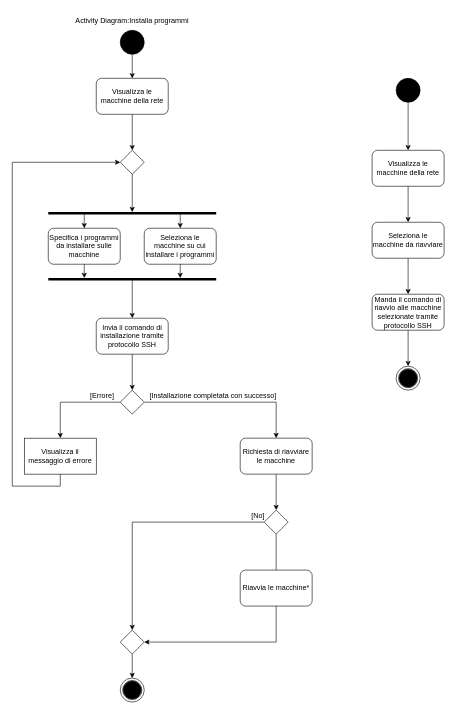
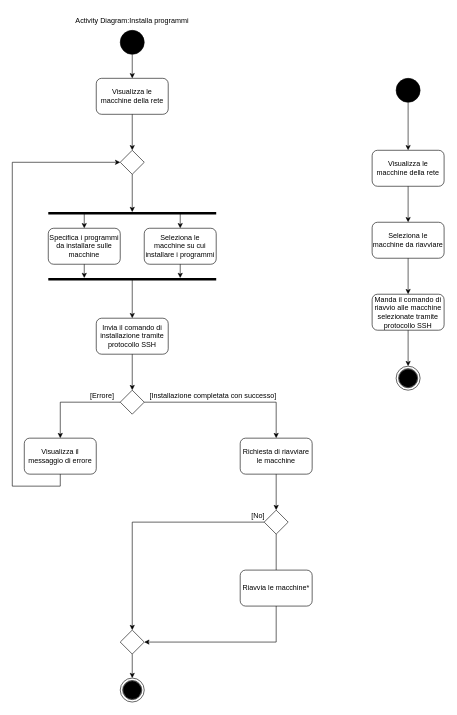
  <mxCell id="0" />
  <mxCell id="1" parent="0" />
  <mxCell id="2" value="" style="ellipse;whiteSpace=wrap;html=1;aspect=fixed;fillColor=#000000;" parent="1" vertex="1"><mxGeometry x="200" y="50" width="40" height="40" as="geometry" /></mxCell>
  <mxCell id="3" value="" style="endArrow=classic;html=1;rounded=0;exitX=0.5;exitY=1;exitDx=0;exitDy=0;entryX=0.5;entryY=0;entryDx=0;entryDy=0;" parent="1" source="2" target="4" edge="1"><mxGeometry width="50" height="50" relative="1" as="geometry"><mxPoint x="110" y="290" as="sourcePoint" /><mxPoint x="220" y="140" as="targetPoint" /></mxGeometry></mxCell>
  <mxCell id="4" value="Visualizza le macchine della rete" style="rounded=1;whiteSpace=wrap;html=1;" parent="1" vertex="1"><mxGeometry x="160" y="130" width="120" height="60" as="geometry" /></mxCell>
  <mxCell id="5" value="" style="endArrow=classic;html=1;rounded=0;exitX=0.5;exitY=1;exitDx=0;exitDy=0;" parent="1" source="4" target="16" edge="1"><mxGeometry width="50" height="50" relative="1" as="geometry"><mxPoint x="160" y="310" as="sourcePoint" /><mxPoint x="280" y="260" as="targetPoint" /></mxGeometry></mxCell>
  <mxCell id="6" value="" style="line;strokeWidth=4;html=1;perimeter=backbonePerimeter;points=[];outlineConnect=0;" parent="1" vertex="1"><mxGeometry x="80" y="350" width="280" height="10" as="geometry" /></mxCell>
  <mxCell id="7" value="Specifica i programmi da installare sulle macchine" style="rounded=1;whiteSpace=wrap;html=1;" parent="1" vertex="1"><mxGeometry x="80" y="380" width="120" height="60" as="geometry" /></mxCell>
  <mxCell id="8" value="Seleziona le macchine su cui installare i programmi" style="rounded=1;whiteSpace=wrap;html=1;" parent="1" vertex="1"><mxGeometry x="240" y="380" width="120" height="60" as="geometry" /></mxCell>
  <mxCell id="9" value="" style="endArrow=classic;html=1;rounded=0;entryX=0.5;entryY=0;entryDx=0;entryDy=0;" parent="1" source="6" target="7" edge="1"><mxGeometry width="50" height="50" relative="1" as="geometry"><mxPoint x="234" y="400" as="sourcePoint" /><mxPoint x="284" y="350" as="targetPoint" /></mxGeometry></mxCell>
  <mxCell id="10" value="" style="endArrow=classic;html=1;rounded=0;entryX=0.5;entryY=0;entryDx=0;entryDy=0;" parent="1" source="6" target="8" edge="1"><mxGeometry width="50" height="50" relative="1" as="geometry"><mxPoint x="164" y="366" as="sourcePoint" /><mxPoint x="164" y="400" as="targetPoint" /></mxGeometry></mxCell>
  <mxCell id="11" value="" style="line;strokeWidth=4;html=1;perimeter=backbonePerimeter;points=[];outlineConnect=0;" parent="1" vertex="1"><mxGeometry x="80" y="460" width="280" height="10" as="geometry" /></mxCell>
  <mxCell id="12" value="" style="endArrow=classic;html=1;rounded=0;exitX=0.5;exitY=1;exitDx=0;exitDy=0;" parent="1" source="7" target="11" edge="1"><mxGeometry width="50" height="50" relative="1" as="geometry"><mxPoint x="234" y="510" as="sourcePoint" /><mxPoint x="284" y="460" as="targetPoint" /></mxGeometry></mxCell>
  <mxCell id="13" value="" style="endArrow=classic;html=1;rounded=0;exitX=0.5;exitY=1;exitDx=0;exitDy=0;" parent="1" source="8" target="11" edge="1"><mxGeometry width="50" height="50" relative="1" as="geometry"><mxPoint x="164" y="460" as="sourcePoint" /><mxPoint x="164" y="503" as="targetPoint" /></mxGeometry></mxCell>
  <mxCell id="14" value="Invia il comando di installazione tramite protocollo SSH" style="rounded=1;whiteSpace=wrap;html=1;" parent="1" vertex="1"><mxGeometry x="160" y="530" width="120" height="60" as="geometry" /></mxCell>
  <mxCell id="15" value="" style="endArrow=classic;html=1;rounded=0;" parent="1" source="11" target="14" edge="1"><mxGeometry width="50" height="50" relative="1" as="geometry"><mxPoint x="234" y="550" as="sourcePoint" /><mxPoint x="324" y="680" as="targetPoint" /></mxGeometry></mxCell>
  <mxCell id="16" value="" style="rhombus;whiteSpace=wrap;html=1;" parent="1" vertex="1"><mxGeometry x="200" y="250" width="40" height="40" as="geometry" /></mxCell>
  <mxCell id="17" value="" style="endArrow=classic;html=1;rounded=0;exitX=0.5;exitY=1;exitDx=0;exitDy=0;" parent="1" source="16" target="6" edge="1"><mxGeometry width="50" height="50" relative="1" as="geometry"><mxPoint x="50" y="330" as="sourcePoint" /><mxPoint x="100" y="280" as="targetPoint" /></mxGeometry></mxCell>
  <mxCell id="18" value="" style="endArrow=classic;html=1;rounded=0;exitX=0.5;exitY=1;exitDx=0;exitDy=0;entryX=0.5;entryY=0;entryDx=0;entryDy=0;" parent="1" source="14" target="19" edge="1"><mxGeometry width="50" height="50" relative="1" as="geometry"><mxPoint x="240" y="800" as="sourcePoint" /><mxPoint x="234" y="710" as="targetPoint" /></mxGeometry></mxCell>
  <mxCell id="19" value="" style="rhombus;whiteSpace=wrap;html=1;" parent="1" vertex="1"><mxGeometry x="200" y="650" width="40" height="40" as="geometry" /></mxCell>
  <mxCell id="20" value="" style="endArrow=classic;html=1;rounded=0;exitX=1;exitY=0.5;exitDx=0;exitDy=0;entryX=0.5;entryY=0;entryDx=0;entryDy=0;" parent="1" source="19" target="23" edge="1"><mxGeometry width="50" height="50" relative="1" as="geometry"><mxPoint x="350" y="750" as="sourcePoint" /><mxPoint x="460" y="670" as="targetPoint" /><Array as="points"><mxPoint x="460" y="670" /></Array></mxGeometry></mxCell>
  <mxCell id="21" value="" style="endArrow=classic;html=1;rounded=0;exitX=0;exitY=0.5;exitDx=0;exitDy=0;entryX=0.5;entryY=0;entryDx=0;entryDy=0;" parent="1" source="19" target="27" edge="1"><mxGeometry width="50" height="50" relative="1" as="geometry"><mxPoint x="100" y="740" as="sourcePoint" /><mxPoint x="120" y="670" as="targetPoint" /><Array as="points"><mxPoint x="100" y="670" /></Array></mxGeometry></mxCell>
  <mxCell id="22" value="[Installazione completata con successo]" style="text;html=1;strokeColor=none;fillColor=none;align=center;verticalAlign=middle;whiteSpace=wrap;rounded=0;" parent="1" vertex="1"><mxGeometry x="240" y="650" width="230" height="20" as="geometry" /></mxCell>
  <mxCell id="23" value="Richiesta di riavviare le macchine" style="rounded=1;whiteSpace=wrap;html=1;" parent="1" vertex="1"><mxGeometry x="400" y="730" width="120" height="60" as="geometry" /></mxCell>
  <mxCell id="24" value="" style="endArrow=classic;html=1;rounded=0;exitX=0.5;exitY=1;exitDx=0;exitDy=0;entryX=0.5;entryY=0;entryDx=0;entryDy=0;" parent="1" source="23" target="25" edge="1"><mxGeometry width="50" height="50" relative="1" as="geometry"><mxPoint x="290" y="870" as="sourcePoint" /><mxPoint x="340" y="820" as="targetPoint" /></mxGeometry></mxCell>
  <mxCell id="25" value="" style="rhombus;whiteSpace=wrap;html=1;" parent="1" vertex="1"><mxGeometry x="440" y="850" width="40" height="40" as="geometry" /></mxCell>
  <mxCell id="26" value="" style="endArrow=classic;html=1;rounded=0;exitX=0.5;exitY=1;exitDx=0;exitDy=0;" parent="1" source="25" edge="1"><mxGeometry width="50" height="50" relative="1" as="geometry"><mxPoint x="450" y="980" as="sourcePoint" /><mxPoint x="460" y="970" as="targetPoint" /></mxGeometry></mxCell>
- <mxCell id="27" value="Visualizza il messaggio di errore" style="whiteSpace=wrap;html=1;rounded=0;" parent="1" vertex="1"><mxGeometry x="40" y="730" width="120" height="60" as="geometry" /></mxCell>
+ <mxCell id="27" value="Visualizza il messaggio di errore" style="rounded=1;whiteSpace=wrap;html=1;" parent="1" vertex="1"><mxGeometry x="40" y="730" width="120" height="60" as="geometry" /></mxCell>
  <mxCell id="28" value="[Errore]" style="text;html=1;strokeColor=none;fillColor=none;align=center;verticalAlign=middle;whiteSpace=wrap;rounded=0;" parent="1" vertex="1"><mxGeometry x="140" y="650" width="60" height="20" as="geometry" /></mxCell>
  <mxCell id="29" value="" style="endArrow=classic;html=1;rounded=0;exitX=0.5;exitY=1;exitDx=0;exitDy=0;entryX=0;entryY=0.5;entryDx=0;entryDy=0;" parent="1" source="27" target="16" edge="1"><mxGeometry width="50" height="50" relative="1" as="geometry"><mxPoint x="120" y="950" as="sourcePoint" /><mxPoint x="0" y="280" as="targetPoint" /><Array as="points"><mxPoint x="100" y="810" /><mxPoint x="20" y="810" /><mxPoint x="20" y="270" /></Array></mxGeometry></mxCell>
  <mxCell id="30" value="" style="endArrow=classic;html=1;rounded=0;exitX=0;exitY=0.5;exitDx=0;exitDy=0;entryX=0.5;entryY=0;entryDx=0;entryDy=0;" parent="1" source="25" target="33" edge="1"><mxGeometry width="50" height="50" relative="1" as="geometry"><mxPoint x="320" y="860" as="sourcePoint" /><mxPoint x="222" y="1047" as="targetPoint" /><Array as="points"><mxPoint x="220" y="870" /></Array></mxGeometry></mxCell>
  <mxCell id="31" value="Riavvia le macchine*" style="rounded=1;whiteSpace=wrap;html=1;" parent="1" vertex="1"><mxGeometry x="400" y="950" width="120" height="60" as="geometry" /></mxCell>
  <mxCell id="32" value="[No]" style="text;html=1;strokeColor=none;fillColor=none;align=center;verticalAlign=middle;whiteSpace=wrap;rounded=0;" parent="1" vertex="1"><mxGeometry x="420" y="850" width="20" height="20" as="geometry" /></mxCell>
  <mxCell id="33" value="" style="rhombus;whiteSpace=wrap;html=1;" parent="1" vertex="1"><mxGeometry x="200" y="1050" width="40" height="40" as="geometry" /></mxCell>
  <mxCell id="34" value="" style="endArrow=classic;html=1;rounded=0;exitX=0.5;exitY=1;exitDx=0;exitDy=0;entryX=1;entryY=0.5;entryDx=0;entryDy=0;" parent="1" source="31" target="33" edge="1"><mxGeometry width="50" height="50" relative="1" as="geometry"><mxPoint x="380" y="1110" as="sourcePoint" /><mxPoint x="430" y="1060" as="targetPoint" /><Array as="points"><mxPoint x="460" y="1070" /></Array></mxGeometry></mxCell>
  <mxCell id="35" value="" style="endArrow=classic;html=1;rounded=0;exitX=0.5;exitY=1;exitDx=0;exitDy=0;" parent="1" source="33" edge="1"><mxGeometry width="50" height="50" relative="1" as="geometry"><mxPoint x="290" y="1290" as="sourcePoint" /><mxPoint x="220" y="1130" as="targetPoint" /></mxGeometry></mxCell>
  <mxCell id="36" value="" style="ellipse;shape=doubleEllipse;whiteSpace=wrap;html=1;aspect=fixed;fillStyle=auto;shadow=0;fillColor=default;gradientColor=#FFFFFF;" parent="1" vertex="1"><mxGeometry x="200" y="1130" width="40" height="40" as="geometry" /></mxCell>
  <mxCell id="37" value="" style="ellipse;whiteSpace=wrap;html=1;aspect=fixed;fillColor=#000000;" parent="1" vertex="1"><mxGeometry x="205" y="1135" width="30" height="30" as="geometry" /></mxCell>
  <mxCell id="38" value="" style="ellipse;whiteSpace=wrap;html=1;aspect=fixed;fillColor=#000000;" parent="1" vertex="1"><mxGeometry x="660" y="130" width="40" height="40" as="geometry" /></mxCell>
  <mxCell id="39" value="" style="endArrow=classic;html=1;rounded=0;exitX=0.5;exitY=1;exitDx=0;exitDy=0;entryX=0.5;entryY=0;entryDx=0;entryDy=0;" parent="1" source="38" edge="1"><mxGeometry width="50" height="50" relative="1" as="geometry"><mxPoint x="570" y="400" as="sourcePoint" /><mxPoint x="680" y="250" as="targetPoint" /></mxGeometry></mxCell>
  <mxCell id="40" value="Visualizza le macchine della rete" style="rounded=1;whiteSpace=wrap;html=1;" parent="1" vertex="1"><mxGeometry x="620" y="250" width="120" height="60" as="geometry" /></mxCell>
  <mxCell id="41" value="" style="endArrow=classic;html=1;rounded=0;exitX=0.5;exitY=1;exitDx=0;exitDy=0;entryX=0.5;entryY=0;entryDx=0;entryDy=0;" parent="1" source="40" edge="1"><mxGeometry width="50" height="50" relative="1" as="geometry"><mxPoint x="440" y="350" as="sourcePoint" /><mxPoint x="680" y="370" as="targetPoint" /></mxGeometry></mxCell>
  <mxCell id="42" value="Manda il comando di riavvio alle macchine selezionate tramite protocollo SSH" style="rounded=1;whiteSpace=wrap;html=1;" parent="1" vertex="1"><mxGeometry x="620" y="490" width="120" height="60" as="geometry" /></mxCell>
  <mxCell id="43" value="Seleziona le macchine da riavviare" style="rounded=1;whiteSpace=wrap;html=1;" parent="1" vertex="1"><mxGeometry x="620" y="370" width="120" height="60" as="geometry" /></mxCell>
  <mxCell id="44" value="" style="endArrow=classic;html=1;rounded=0;exitX=0.5;exitY=1;exitDx=0;exitDy=0;entryX=0.5;entryY=0;entryDx=0;entryDy=0;" parent="1" source="43" target="42" edge="1"><mxGeometry width="50" height="50" relative="1" as="geometry"><mxPoint x="490" y="460" as="sourcePoint" /><mxPoint x="540" y="410" as="targetPoint" /></mxGeometry></mxCell>
  <mxCell id="45" value="" style="endArrow=classic;html=1;rounded=0;exitX=0.5;exitY=1;exitDx=0;exitDy=0;entryX=0.5;entryY=0;entryDx=0;entryDy=0;" parent="1" source="42" target="46" edge="1"><mxGeometry width="50" height="50" relative="1" as="geometry"><mxPoint x="710" y="650" as="sourcePoint" /><mxPoint x="680" y="610" as="targetPoint" /></mxGeometry></mxCell>
  <mxCell id="46" value="" style="ellipse;shape=doubleEllipse;whiteSpace=wrap;html=1;aspect=fixed;fillStyle=auto;shadow=0;fillColor=default;gradientColor=#FFFFFF;" parent="1" vertex="1"><mxGeometry x="660" y="610" width="40" height="40" as="geometry" /></mxCell>
  <mxCell id="47" value="" style="ellipse;whiteSpace=wrap;html=1;aspect=fixed;fillColor=#000000;" parent="1" vertex="1"><mxGeometry x="665" y="615" width="30" height="30" as="geometry" /></mxCell>
  <mxCell id="48" value="Activity Diagram:Installa programmi" style="text;html=1;strokeColor=none;fillColor=none;align=center;verticalAlign=middle;whiteSpace=wrap;rounded=0;" parent="1" vertex="1"><mxGeometry x="120" y="20" width="200" height="30" as="geometry" /></mxCell>
